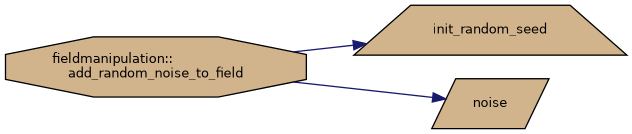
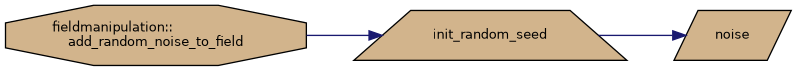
  digraph {
    rankdir=LR
    node [color=black fillcolor=tan fontname=Helvetica fontsize=10 style=filled]
    edge [color=midnightblue fontname=Helvetica fontsize=10 labelfontname=Helvetica labelfontsize=10 style=solid]
    n1 [fontcolor=black height=0.2 label="fieldmanipulation::\ladd_random_noise_to_field" shape=octagon width=0.4]
    n2 [height=0.2 label=init_random_seed shape=trapezium width=0.4]
    n3 [height=0.2 label=noise shape=parallelogram width=0.4]
    n1 -> n2
-   n1 -> n3
+   n2 -> n3
  }
